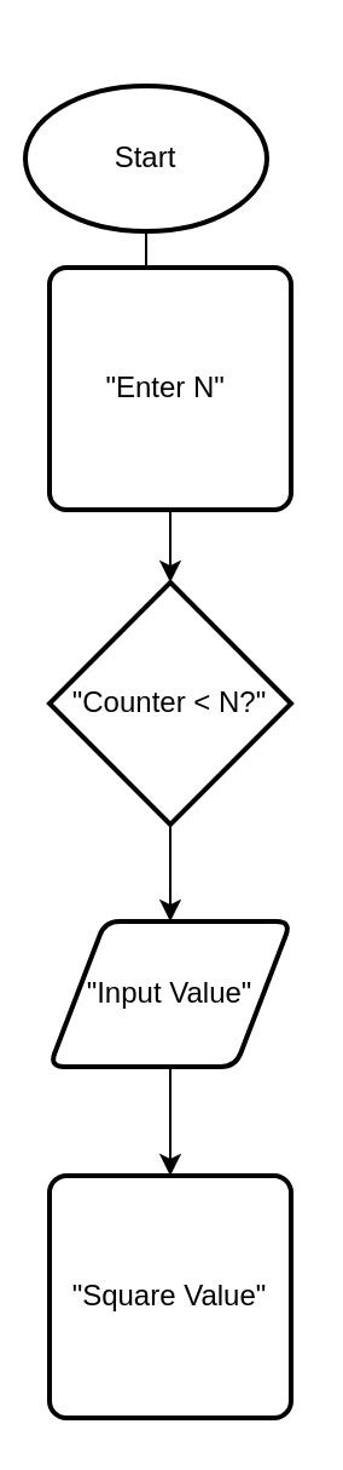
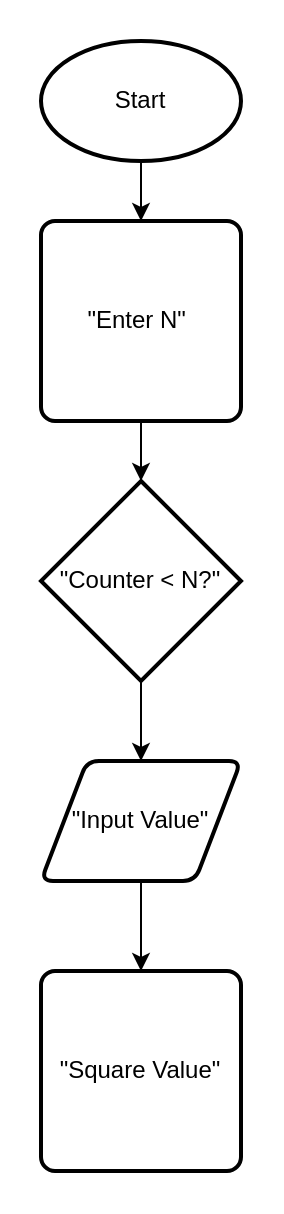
  <mxCell id="0" />
  <mxCell id="1" parent="0" />
  <mxCell id="2" value="" style="edgeStyle=orthogonalEdgeStyle;rounded=0;orthogonalLoop=1;jettySize=auto;html=1;" edge="1" parent="1" source="3" target="5"><mxGeometry relative="1" as="geometry" /></mxCell>
- <mxCell id="3" value="Start" style="strokeWidth=2;html=1;shape=mxgraph.flowchart.start_1;whiteSpace=wrap;" vertex="1" parent="1"><mxGeometry x="10" y="35" width="100" height="60" as="geometry" /></mxCell>
+ <mxCell id="3" value="Start" style="strokeWidth=2;html=1;shape=mxgraph.flowchart.start_1;whiteSpace=wrap;" vertex="1" parent="1"><mxGeometry x="20" y="20" width="100" height="60" as="geometry" /></mxCell>
  <mxCell id="4" value="" style="edgeStyle=orthogonalEdgeStyle;rounded=0;orthogonalLoop=1;jettySize=auto;html=1;" edge="1" parent="1" source="5" target="7"><mxGeometry relative="1" as="geometry" /></mxCell>
  <mxCell id="5" value="&quot;Enter N&quot;&amp;nbsp;" style="rounded=1;whiteSpace=wrap;html=1;absoluteArcSize=1;arcSize=14;strokeWidth=2;" vertex="1" parent="1"><mxGeometry x="20" y="110" width="100" height="100" as="geometry" /></mxCell>
  <mxCell id="6" value="" style="edgeStyle=orthogonalEdgeStyle;rounded=0;orthogonalLoop=1;jettySize=auto;html=1;" edge="1" parent="1" source="7" target="9"><mxGeometry relative="1" as="geometry" /></mxCell>
  <mxCell id="7" value="&quot;Counter &amp;lt; N?&quot;" style="strokeWidth=2;html=1;shape=mxgraph.flowchart.decision;whiteSpace=wrap;" vertex="1" parent="1"><mxGeometry x="20" y="240" width="100" height="100" as="geometry" /></mxCell>
  <mxCell id="8" value="" style="edgeStyle=orthogonalEdgeStyle;rounded=0;orthogonalLoop=1;jettySize=auto;html=1;" edge="1" parent="1" source="9" target="10"><mxGeometry relative="1" as="geometry" /></mxCell>
  <mxCell id="9" value="&quot;Input Value&quot;" style="shape=parallelogram;html=1;strokeWidth=2;perimeter=parallelogramPerimeter;whiteSpace=wrap;rounded=1;arcSize=12;size=0.23;" vertex="1" parent="1"><mxGeometry x="20" y="380" width="100" height="60" as="geometry" /></mxCell>
  <mxCell id="10" value="&quot;Square Value&quot;" style="rounded=1;whiteSpace=wrap;html=1;absoluteArcSize=1;arcSize=14;strokeWidth=2;" vertex="1" parent="1"><mxGeometry x="20" y="485" width="100" height="100" as="geometry" /></mxCell>
